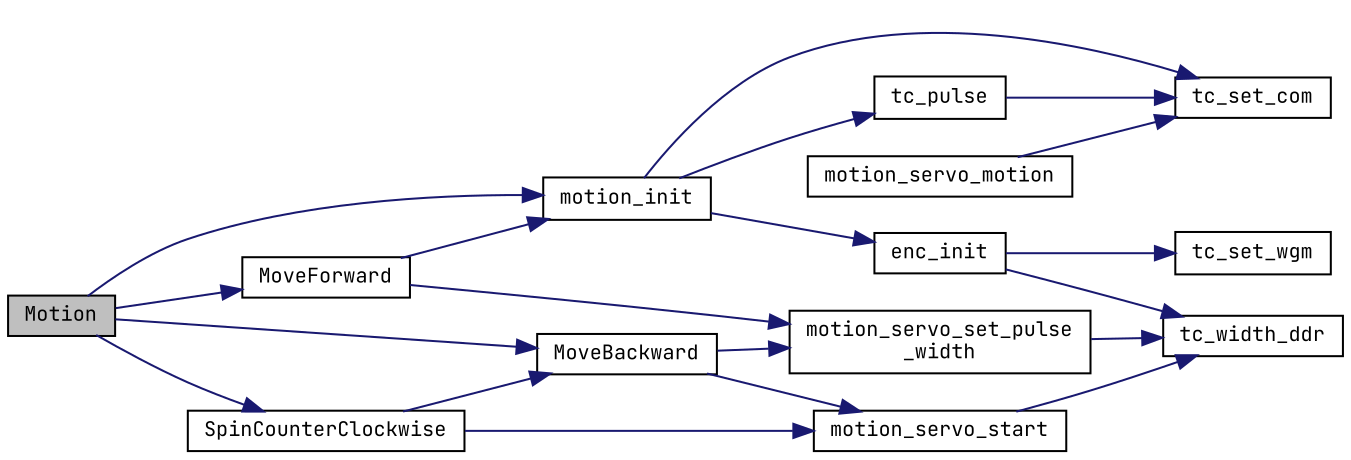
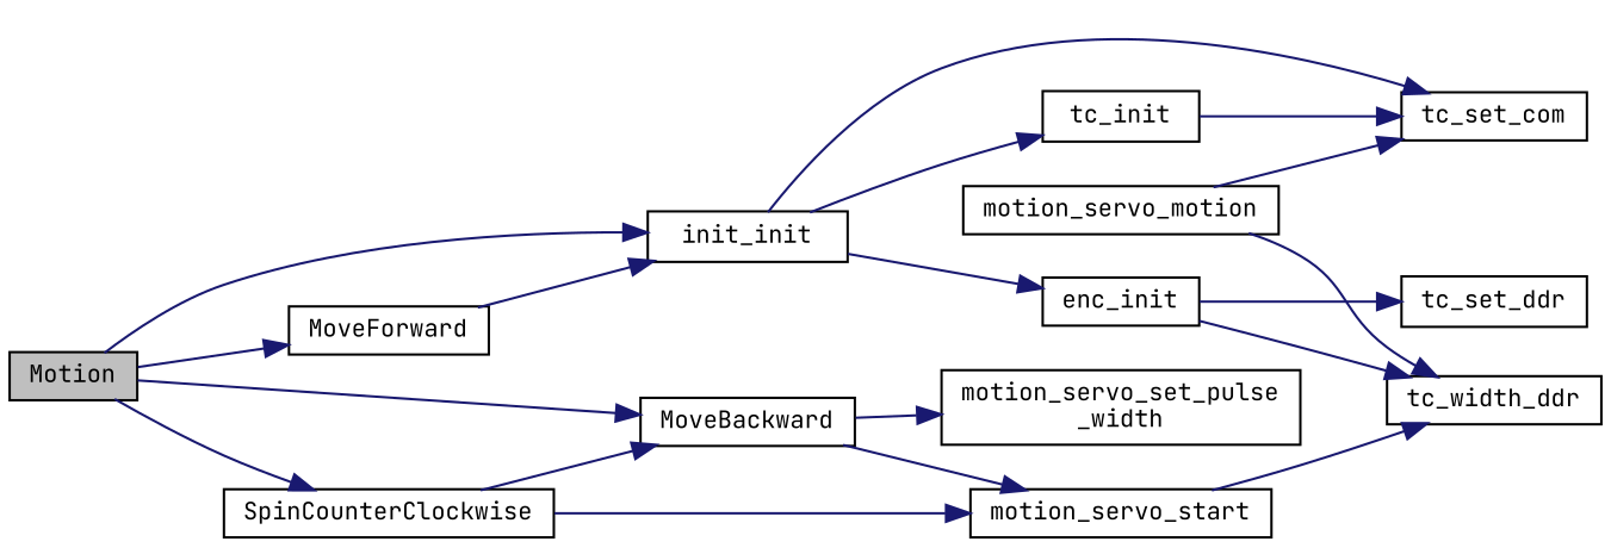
  digraph {
    fontname="JetBrains Mono"
    rankdir=LR
    node [color=black fillcolor=white fontname="JetBrains Mono" fontsize=10 shape=record style=filled]
    edge [color=midnightblue fontname="JetBrains Mono" fontsize=10 labelfontname=Helvetica labelfontsize=10 style=solid]
    n1 [fillcolor=grey75 fontcolor=black height=0.2 label=Motion width=0.4]
-   n2 [height=0.2 label=motion_init width=0.4]
+   n2 [height=0.2 label=init_init width=0.4]
    n3 [height=0.2 label=MoveForward width=0.4]
    n4 [height=0.2 label=MoveBackward width=0.4]
    n5 [height=0.2 label=SpinCounterClockwise width=0.4]
-   n6 [height=0.2 label=tc_pulse width=0.4]
+   n6 [height=0.2 label=tc_init width=0.4]
    n7 [height=0.2 label=enc_init width=0.4]
    n8 [height=0.2 label=tc_set_com width=0.4]
    n9 [height=0.2 label="motion_servo_set_pulse\l_width" width=0.4]
    n10 [height=0.2 label=motion_servo_start width=0.4]
-   n11 [height=0.2 label=tc_set_wgm width=0.4]
+   n11 [height=0.2 label=tc_set_ddr width=0.4]
    n12 [height=0.2 label=tc_width_ddr width=0.4]
    n13 [height=0.2 label=motion_servo_motion width=0.4]
    n1 -> n2
    n1 -> n3
    n1 -> n4
    n1 -> n5
    n2 -> n6
    n2 -> n7
    n2 -> n8
    n3 -> n2
-   n3 -> n9
    n4 -> n9
    n4 -> n10
    n5 -> n4
    n5 -> n10
    n6 -> n8
    n7 -> n11
    n7 -> n12
    n10 -> n12
    n13 -> n8
-   n9 -> n12
+   n13 -> n12
  }
